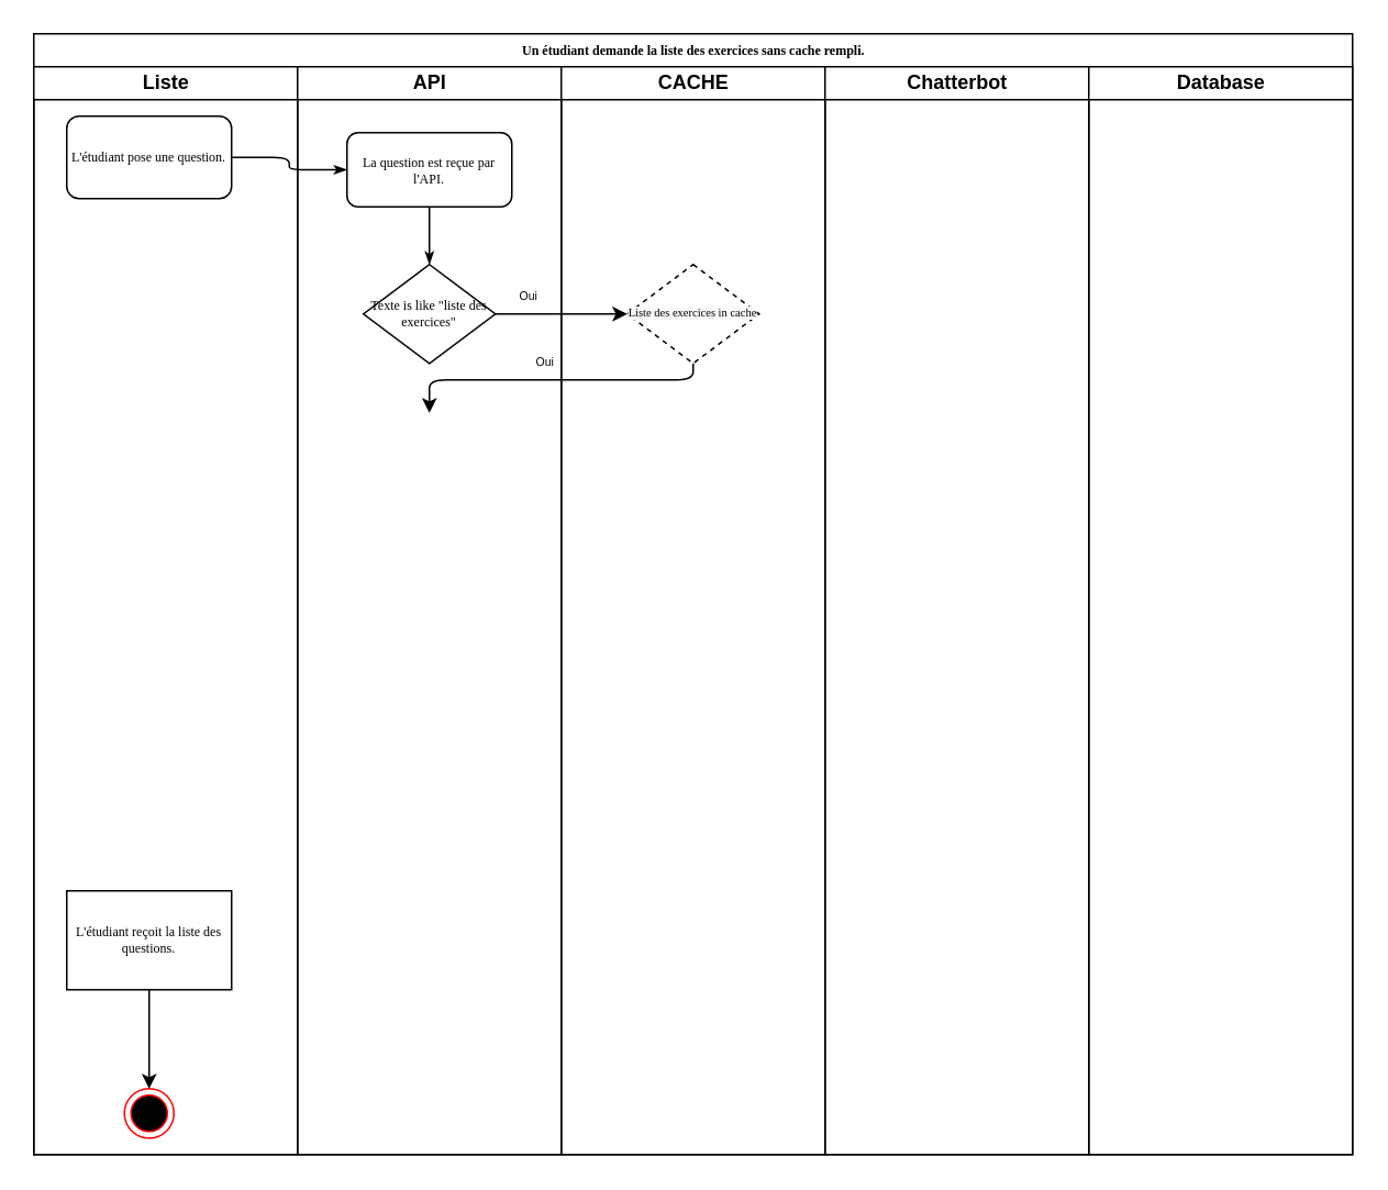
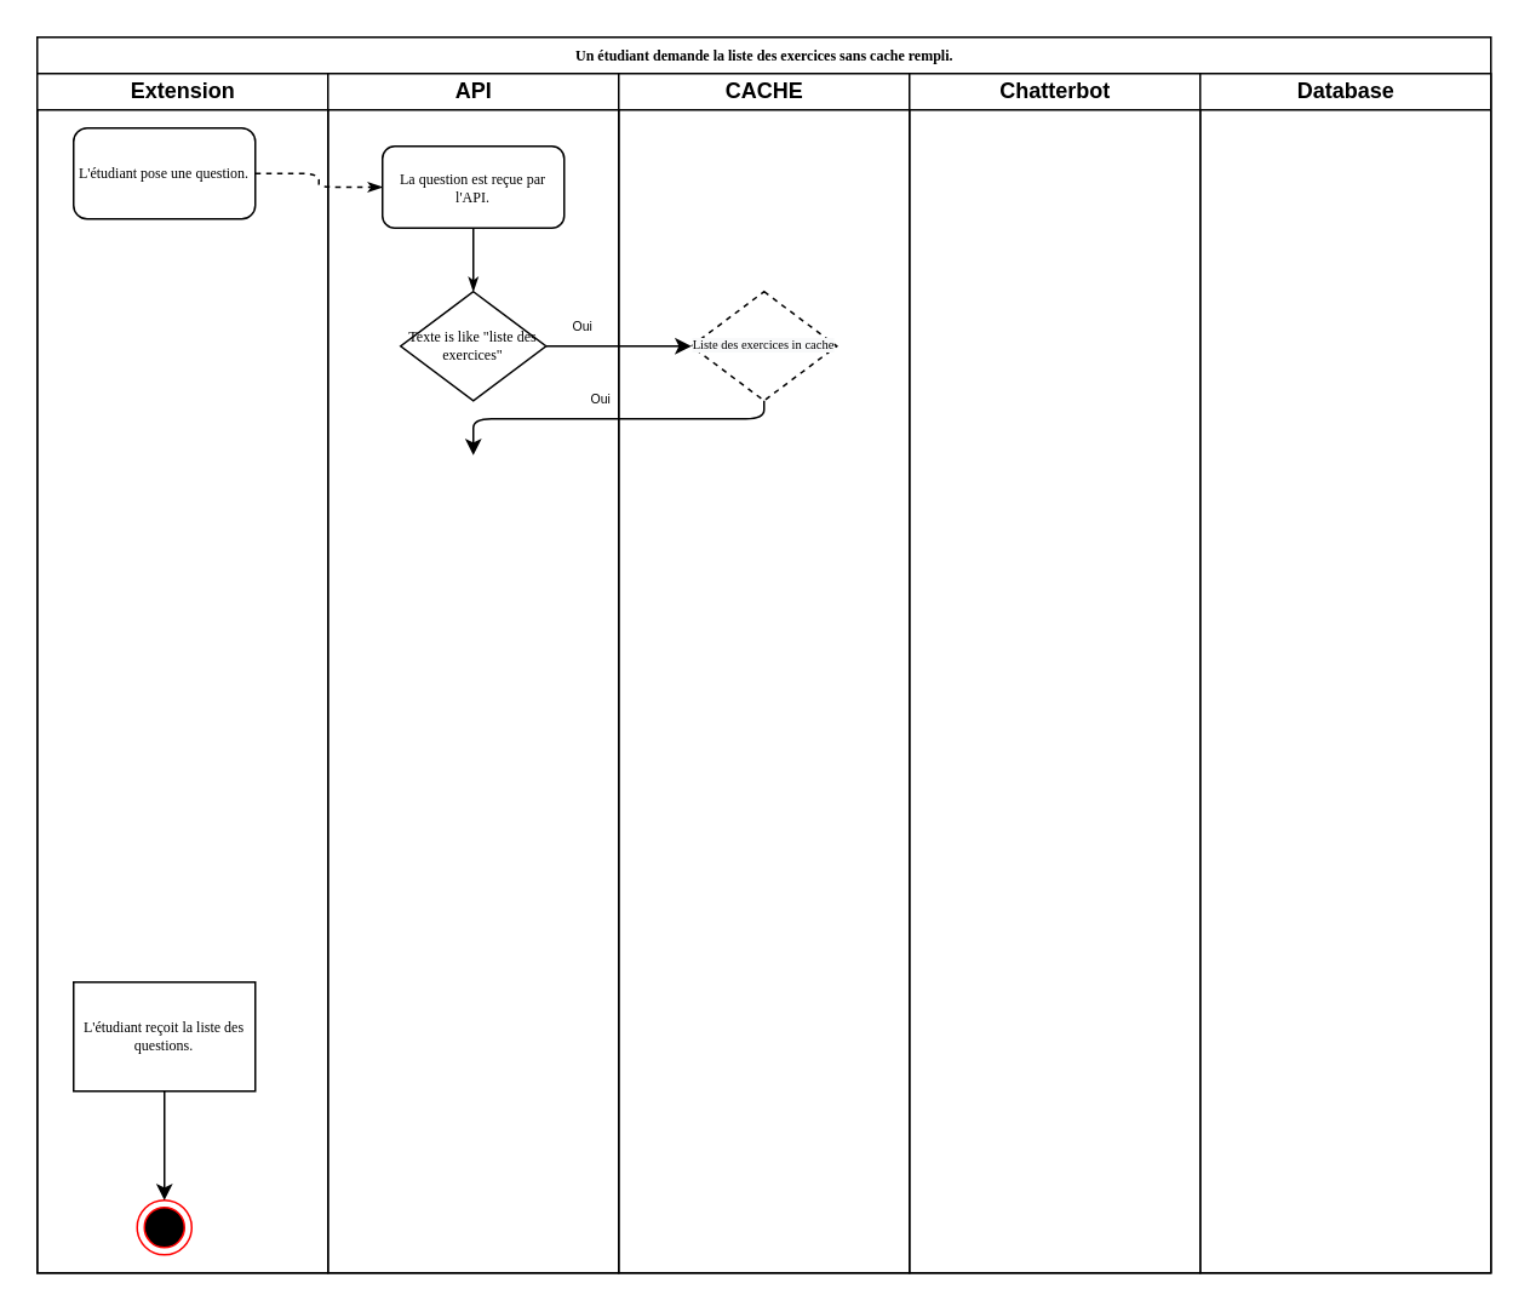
  <mxCell id="0" />
  <mxCell id="1" parent="0" />
  <mxCell id="2" value="Un étudiant demande la liste des exercices sans cache rempli." style="swimlane;html=1;childLayout=stackLayout;startSize=20;rounded=0;shadow=0;labelBackgroundColor=none;strokeWidth=1;fontFamily=Verdana;fontSize=8;align=center;" vertex="1" parent="1"><mxGeometry x="20" y="20" width="800" height="680" as="geometry" /></mxCell>
- <mxCell id="3" value="Liste" style="swimlane;html=1;startSize=20;" vertex="1" parent="2"><mxGeometry y="20" width="160" height="660" as="geometry" /></mxCell>
+ <mxCell id="3" value="Extension" style="swimlane;html=1;startSize=20;" vertex="1" parent="2"><mxGeometry y="20" width="160" height="660" as="geometry" /></mxCell>
  <mxCell id="4" value="L'étudiant pose une question." style="rounded=1;whiteSpace=wrap;html=1;shadow=0;labelBackgroundColor=none;strokeWidth=1;fontFamily=Verdana;fontSize=8;align=center;" vertex="1" parent="3"><mxGeometry x="20" y="30" width="100" height="50" as="geometry" /></mxCell>
  <mxCell id="5" value="L'étudiant reçoit la liste des questions." style="whiteSpace=wrap;html=1;shadow=0;labelBackgroundColor=none;strokeWidth=1;fontFamily=Verdana;fontSize=8;align=center;rounded=0;" vertex="1" parent="3"><mxGeometry x="20" y="500" width="100" height="60" as="geometry" /></mxCell>
  <mxCell id="6" value="" style="ellipse;html=1;shape=endState;fillColor=#000000;strokeColor=#ff0000;fontSize=7;" vertex="1" parent="3"><mxGeometry x="55" y="620" width="30" height="30" as="geometry" /></mxCell>
  <mxCell id="7" value="" style="endArrow=classic;html=1;fontSize=7;exitX=0.5;exitY=1;exitDx=0;exitDy=0;entryX=0.5;entryY=0;entryDx=0;entryDy=0;" edge="1" parent="3" source="5" target="6"><mxGeometry width="50" height="50" relative="1" as="geometry"><mxPoint x="300" y="460" as="sourcePoint" /><mxPoint x="350" y="410" as="targetPoint" /></mxGeometry></mxCell>
- <mxCell id="8" style="edgeStyle=orthogonalEdgeStyle;rounded=1;html=1;labelBackgroundColor=none;startArrow=none;startFill=0;startSize=5;endArrow=classicThin;endFill=1;endSize=5;jettySize=auto;orthogonalLoop=1;strokeWidth=1;fontFamily=Verdana;fontSize=8" edge="1" parent="2" source="4" target="18"><mxGeometry relative="1" as="geometry" /></mxCell>
+ <mxCell id="8" style="edgeStyle=orthogonalEdgeStyle;rounded=1;html=1;labelBackgroundColor=none;startArrow=none;startFill=0;startSize=5;endArrow=classicThin;endFill=1;endSize=5;jettySize=auto;orthogonalLoop=1;strokeWidth=1;fontFamily=Verdana;fontSize=8;dashed=1;" edge="1" parent="2" source="4" target="18"><mxGeometry relative="1" as="geometry" /></mxCell>
  <mxCell id="9" style="edgeStyle=orthogonalEdgeStyle;rounded=1;html=1;labelBackgroundColor=none;startArrow=none;startFill=0;startSize=5;endArrow=classicThin;endFill=1;endSize=5;jettySize=auto;orthogonalLoop=1;strokeWidth=1;fontFamily=Verdana;fontSize=8" edge="1" parent="2"><mxGeometry relative="1" as="geometry"><mxPoint x="600" y="690" as="sourcePoint" /></mxGeometry></mxCell>
  <mxCell id="10" style="edgeStyle=orthogonalEdgeStyle;rounded=1;html=1;labelBackgroundColor=none;startArrow=none;startFill=0;startSize=5;endArrow=classicThin;endFill=1;endSize=5;jettySize=auto;orthogonalLoop=1;strokeWidth=1;fontFamily=Verdana;fontSize=8" edge="1" parent="2"><mxGeometry relative="1" as="geometry"><mxPoint x="670" y="450" as="targetPoint" /></mxGeometry></mxCell>
  <mxCell id="11" style="edgeStyle=orthogonalEdgeStyle;rounded=1;html=1;labelBackgroundColor=none;startArrow=none;startFill=0;startSize=5;endArrow=classicThin;endFill=1;endSize=5;jettySize=auto;orthogonalLoop=1;strokeWidth=1;fontFamily=Verdana;fontSize=8" edge="1" parent="2"><mxGeometry relative="1" as="geometry"><Array as="points"><mxPoint x="660" y="610" /><mxPoint x="660" y="550" /><mxPoint x="400" y="550" /></Array><mxPoint x="400.034" y="580" as="targetPoint" /></mxGeometry></mxCell>
  <mxCell id="12" style="edgeStyle=orthogonalEdgeStyle;rounded=1;html=1;labelBackgroundColor=none;startArrow=none;startFill=0;startSize=5;endArrow=classicThin;endFill=1;endSize=5;jettySize=auto;orthogonalLoop=1;strokeColor=#000000;strokeWidth=1;fontFamily=Verdana;fontSize=8;fontColor=#000000;" edge="1" parent="2"><mxGeometry relative="1" as="geometry"><mxPoint x="610" y="610" as="targetPoint" /></mxGeometry></mxCell>
  <mxCell id="13" style="edgeStyle=orthogonalEdgeStyle;rounded=1;html=1;labelBackgroundColor=none;startArrow=none;startFill=0;startSize=5;endArrow=classicThin;endFill=1;endSize=5;jettySize=auto;orthogonalLoop=1;strokeWidth=1;fontFamily=Verdana;fontSize=8" edge="1" parent="2"><mxGeometry relative="1" as="geometry"><Array as="points"><mxPoint x="660" y="610" /><mxPoint x="660" y="550" /><mxPoint x="80" y="550" /></Array><mxPoint x="80.034" y="580" as="targetPoint" /></mxGeometry></mxCell>
  <mxCell id="14" style="edgeStyle=orthogonalEdgeStyle;rounded=1;html=1;labelBackgroundColor=none;startArrow=none;startFill=0;startSize=5;endArrow=classicThin;endFill=1;endSize=5;jettySize=auto;orthogonalLoop=1;strokeWidth=1;fontFamily=Verdana;fontSize=8" edge="1" parent="2"><mxGeometry relative="1" as="geometry"><Array as="points"><mxPoint x="80" y="650" /><mxPoint x="490" y="650" /><mxPoint x="490" y="610" /></Array><mxPoint x="80.034" y="640" as="sourcePoint" /></mxGeometry></mxCell>
  <mxCell id="15" style="edgeStyle=orthogonalEdgeStyle;rounded=1;html=1;labelBackgroundColor=none;startArrow=none;startFill=0;startSize=5;endArrow=classicThin;endFill=1;endSize=5;jettySize=auto;orthogonalLoop=1;strokeWidth=1;fontFamily=Verdana;fontSize=8" edge="1" parent="2"><mxGeometry relative="1" as="geometry"><mxPoint x="450" y="610" as="sourcePoint" /></mxGeometry></mxCell>
  <mxCell id="16" value="API" style="swimlane;html=1;startSize=20;" vertex="1" parent="2"><mxGeometry x="160" y="20" width="160" height="660" as="geometry" /></mxCell>
  <mxCell id="17" style="edgeStyle=orthogonalEdgeStyle;rounded=1;html=1;labelBackgroundColor=none;startArrow=none;startFill=0;startSize=5;endArrow=classicThin;endFill=1;endSize=5;jettySize=auto;orthogonalLoop=1;strokeWidth=1;fontFamily=Verdana;fontSize=8;exitX=0.5;exitY=1;exitDx=0;exitDy=0;" edge="1" parent="16" source="18" target="19"><mxGeometry relative="1" as="geometry"><mxPoint x="110" y="120" as="sourcePoint" /></mxGeometry></mxCell>
  <mxCell id="18" value="La question est reçue par l'API." style="rounded=1;whiteSpace=wrap;html=1;shadow=0;labelBackgroundColor=none;strokeWidth=1;fontFamily=Verdana;fontSize=8;align=center;" vertex="1" parent="16"><mxGeometry x="30" y="40" width="100" height="45" as="geometry" /></mxCell>
  <mxCell id="19" value="Texte is like &quot;liste des exercices&quot;" style="rhombus;whiteSpace=wrap;html=1;rounded=0;shadow=0;labelBackgroundColor=none;strokeWidth=1;fontFamily=Verdana;fontSize=8;align=center;" vertex="1" parent="16"><mxGeometry x="40" y="120" width="80" height="60" as="geometry" /></mxCell>
  <mxCell id="20" value="CACHE" style="swimlane;html=1;startSize=20;" vertex="1" parent="2"><mxGeometry x="320" y="20" width="160" height="660" as="geometry" /></mxCell>
  <mxCell id="21" value="&lt;span style=&quot;color: rgb(0, 0, 0); font-family: verdana; font-style: normal; font-weight: 400; letter-spacing: normal; text-align: center; text-indent: 0px; text-transform: none; word-spacing: 0px; background-color: rgb(248, 249, 250); float: none; display: inline; font-size: 7px;&quot;&gt;&lt;font style=&quot;font-size: 7px;&quot;&gt;Liste des exercices in cache&lt;/font&gt;&lt;/span&gt;" style="rhombus;whiteSpace=wrap;html=1;rounded=0;shadow=0;labelBackgroundColor=none;strokeWidth=1;fontFamily=Verdana;fontSize=7;align=center;dashed=1;" vertex="1" parent="20"><mxGeometry x="40" y="120" width="80" height="60" as="geometry" /></mxCell>
  <mxCell id="22" value="Chatterbot" style="swimlane;html=1;startSize=20;" vertex="1" parent="2"><mxGeometry x="480" y="20" width="160" height="660" as="geometry" /></mxCell>
  <mxCell id="23" style="edgeStyle=orthogonalEdgeStyle;rounded=1;html=1;labelBackgroundColor=none;startArrow=none;startFill=0;startSize=5;endArrow=classicThin;endFill=1;endSize=5;jettySize=auto;orthogonalLoop=1;strokeWidth=1;fontFamily=Verdana;fontSize=8" edge="1" parent="22"><mxGeometry relative="1" as="geometry"><mxPoint x="80.034" y="400.0" as="targetPoint" /></mxGeometry></mxCell>
  <mxCell id="24" style="edgeStyle=orthogonalEdgeStyle;rounded=1;html=1;labelBackgroundColor=none;startArrow=none;startFill=0;startSize=5;endArrow=classicThin;endFill=1;endSize=5;jettySize=auto;orthogonalLoop=1;strokeWidth=1;fontFamily=Verdana;fontSize=8" edge="1" parent="22"><mxGeometry relative="1" as="geometry"><mxPoint x="80.034" y="620" as="sourcePoint" /></mxGeometry></mxCell>
  <mxCell id="25" value="Database" style="swimlane;html=1;startSize=20;" vertex="1" parent="2"><mxGeometry x="640" y="20" width="160" height="660" as="geometry" /></mxCell>
  <mxCell id="26" style="edgeStyle=orthogonalEdgeStyle;rounded=1;html=1;labelBackgroundColor=none;startArrow=none;startFill=0;startSize=5;endArrow=classicThin;endFill=1;endSize=5;jettySize=auto;orthogonalLoop=1;strokeWidth=1;fontFamily=Verdana;fontSize=8" edge="1" parent="25"><mxGeometry relative="1" as="geometry"><mxPoint x="80.034" y="480" as="targetPoint" /></mxGeometry></mxCell>
  <mxCell id="27" style="edgeStyle=orthogonalEdgeStyle;rounded=1;html=1;labelBackgroundColor=none;startArrow=none;startFill=0;startSize=5;endArrow=classicThin;endFill=1;endSize=5;jettySize=auto;orthogonalLoop=1;strokeWidth=1;fontFamily=Verdana;fontSize=8" edge="1" parent="25"><mxGeometry relative="1" as="geometry"><mxPoint x="80.034" y="560" as="targetPoint" /></mxGeometry></mxCell>
  <mxCell id="28" value="Oui" style="endArrow=classic;html=1;fontSize=7;exitX=1;exitY=0.5;exitDx=0;exitDy=0;" edge="1" parent="2" source="19" target="21"><mxGeometry y="22" width="50" height="50" relative="1" as="geometry"><mxPoint x="460" y="300" as="sourcePoint" /><mxPoint x="510" y="250" as="targetPoint" /><Array as="points"><mxPoint x="320" y="170" /></Array><mxPoint x="-20" y="12" as="offset" /></mxGeometry></mxCell>
  <mxCell id="29" value="Oui" style="endArrow=classic;html=1;fontSize=7;exitX=0.5;exitY=1;exitDx=0;exitDy=0;entryX=0.5;entryY=0;entryDx=0;entryDy=0;" edge="1" parent="2" source="21"><mxGeometry x="0.053" y="-10" width="50" height="50" relative="1" as="geometry"><mxPoint x="460" y="300" as="sourcePoint" /><mxPoint x="240" y="230" as="targetPoint" /><Array as="points"><mxPoint x="400" y="210" /><mxPoint x="240" y="210" /><mxPoint x="240" y="220" /></Array><mxPoint as="offset" /></mxGeometry></mxCell>
